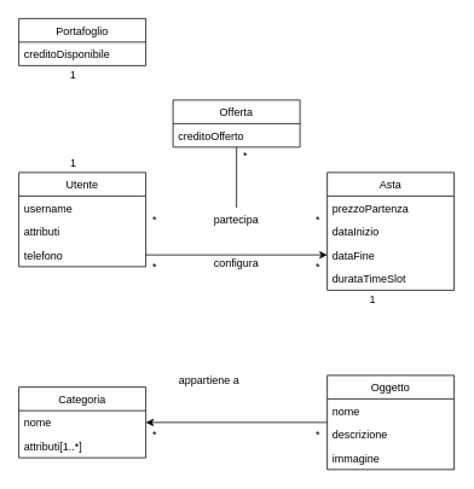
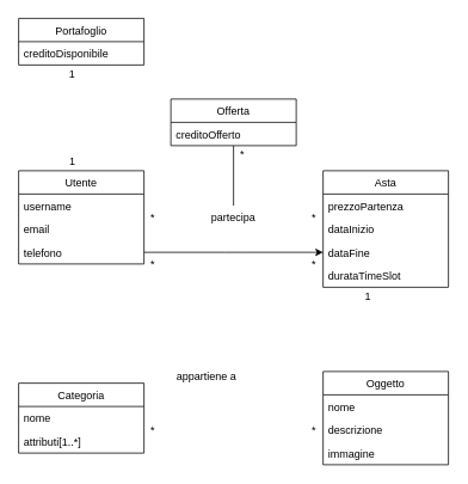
  <mxCell id="0" />
  <mxCell id="1" parent="0" />
  <mxCell id="2" value="Utente" style="swimlane;fontStyle=0;childLayout=stackLayout;horizontal=1;startSize=26;fillColor=none;horizontalStack=0;resizeParent=1;resizeParentMax=0;resizeLast=0;collapsible=1;marginBottom=0;" parent="1" vertex="1"><mxGeometry x="20" y="190" width="140" height="104" as="geometry" /></mxCell>
  <mxCell id="3" value="username" style="text;strokeColor=none;fillColor=none;align=left;verticalAlign=top;spacingLeft=4;spacingRight=4;overflow=hidden;rotatable=0;points=[[0,0.5],[1,0.5]];portConstraint=eastwest;" parent="2" vertex="1"><mxGeometry y="26" width="140" height="26" as="geometry" /></mxCell>
- <mxCell id="4" value="attributi" style="text;strokeColor=none;fillColor=none;align=left;verticalAlign=top;spacingLeft=4;spacingRight=4;overflow=hidden;rotatable=0;points=[[0,0.5],[1,0.5]];portConstraint=eastwest;" parent="2" vertex="1"><mxGeometry y="52" width="140" height="26" as="geometry" /></mxCell>
+ <mxCell id="4" value="email" style="text;strokeColor=none;fillColor=none;align=left;verticalAlign=top;spacingLeft=4;spacingRight=4;overflow=hidden;rotatable=0;points=[[0,0.5],[1,0.5]];portConstraint=eastwest;" parent="2" vertex="1"><mxGeometry y="52" width="140" height="26" as="geometry" /></mxCell>
  <mxCell id="5" value="telefono" style="text;strokeColor=none;fillColor=none;align=left;verticalAlign=top;spacingLeft=4;spacingRight=4;overflow=hidden;rotatable=0;points=[[0,0.5],[1,0.5]];portConstraint=eastwest;" parent="2" vertex="1"><mxGeometry y="78" width="140" height="26" as="geometry" /></mxCell>
  <mxCell id="6" value="Asta" style="swimlane;fontStyle=0;childLayout=stackLayout;horizontal=1;startSize=26;fillColor=none;horizontalStack=0;resizeParent=1;resizeParentMax=0;resizeLast=0;collapsible=1;marginBottom=0;shadow=0;" parent="1" vertex="1"><mxGeometry x="360" y="190" width="140" height="130" as="geometry"><mxRectangle x="260" y="430" width="60" height="26" as="alternateBounds" /></mxGeometry></mxCell>
  <mxCell id="7" value="prezzoPartenza" style="text;strokeColor=none;fillColor=none;align=left;verticalAlign=top;spacingLeft=4;spacingRight=4;overflow=hidden;rotatable=0;points=[[0,0.5],[1,0.5]];portConstraint=eastwest;" parent="6" vertex="1"><mxGeometry y="26" width="140" height="26" as="geometry" /></mxCell>
  <mxCell id="8" value="dataInizio" style="text;strokeColor=none;fillColor=none;align=left;verticalAlign=top;spacingLeft=4;spacingRight=4;overflow=hidden;rotatable=0;points=[[0,0.5],[1,0.5]];portConstraint=eastwest;" vertex="1" parent="6"><mxGeometry y="52" width="140" height="26" as="geometry" /></mxCell>
  <mxCell id="9" value="dataFine" style="text;strokeColor=none;fillColor=none;align=left;verticalAlign=top;spacingLeft=4;spacingRight=4;overflow=hidden;rotatable=0;points=[[0,0.5],[1,0.5]];portConstraint=eastwest;" vertex="1" parent="6"><mxGeometry y="78" width="140" height="26" as="geometry" /></mxCell>
  <mxCell id="10" value="durataTimeSlot" style="text;strokeColor=none;fillColor=none;align=left;verticalAlign=top;spacingLeft=4;spacingRight=4;overflow=hidden;rotatable=0;points=[[0,0.5],[1,0.5]];portConstraint=eastwest;" vertex="1" parent="6"><mxGeometry y="104" width="140" height="26" as="geometry" /></mxCell>
- <mxCell id="11" style="edgeStyle=orthogonalEdgeStyle;rounded=1;orthogonalLoop=1;jettySize=auto;html=1;exitX=0;exitY=0.5;exitDx=0;exitDy=0;entryX=1;entryY=0.5;entryDx=0;entryDy=0;" parent="1" source="12" target="16" edge="1"><mxGeometry relative="1" as="geometry" /></mxCell>
  <mxCell id="12" value="Oggetto" style="swimlane;fontStyle=0;childLayout=stackLayout;horizontal=1;startSize=26;fillColor=none;horizontalStack=0;resizeParent=1;resizeParentMax=0;resizeLast=0;collapsible=1;marginBottom=0;shadow=0;" parent="1" vertex="1"><mxGeometry x="360" y="414" width="140" height="104" as="geometry" /></mxCell>
  <mxCell id="13" value="nome" style="text;strokeColor=none;fillColor=none;align=left;verticalAlign=top;spacingLeft=4;spacingRight=4;overflow=hidden;rotatable=0;points=[[0,0.5],[1,0.5]];portConstraint=eastwest;" parent="12" vertex="1"><mxGeometry y="26" width="140" height="26" as="geometry" /></mxCell>
  <mxCell id="14" value="descrizione" style="text;strokeColor=none;fillColor=none;align=left;verticalAlign=top;spacingLeft=4;spacingRight=4;overflow=hidden;rotatable=0;points=[[0,0.5],[1,0.5]];portConstraint=eastwest;" vertex="1" parent="12"><mxGeometry y="52" width="140" height="26" as="geometry" /></mxCell>
  <mxCell id="15" value="immagine" style="text;strokeColor=none;fillColor=none;align=left;verticalAlign=top;spacingLeft=4;spacingRight=4;overflow=hidden;rotatable=0;points=[[0,0.5],[1,0.5]];portConstraint=eastwest;" vertex="1" parent="12"><mxGeometry y="78" width="140" height="26" as="geometry" /></mxCell>
  <mxCell id="16" value="Categoria" style="swimlane;fontStyle=0;childLayout=stackLayout;horizontal=1;startSize=26;fillColor=none;horizontalStack=0;resizeParent=1;resizeParentMax=0;resizeLast=0;collapsible=1;marginBottom=0;shadow=0;" parent="1" vertex="1"><mxGeometry x="20" y="427" width="140" height="78" as="geometry" /></mxCell>
  <mxCell id="17" value="nome" style="text;strokeColor=none;fillColor=none;align=left;verticalAlign=top;spacingLeft=4;spacingRight=4;overflow=hidden;rotatable=0;points=[[0,0.5],[1,0.5]];portConstraint=eastwest;" parent="16" vertex="1"><mxGeometry y="26" width="140" height="26" as="geometry" /></mxCell>
  <mxCell id="18" value="attributi[1..*]" style="text;strokeColor=none;fillColor=none;align=left;verticalAlign=top;spacingLeft=4;spacingRight=4;overflow=hidden;rotatable=0;points=[[0,0.5],[1,0.5]];portConstraint=eastwest;" vertex="1" parent="16"><mxGeometry y="52" width="140" height="26" as="geometry" /></mxCell>
  <mxCell id="19" value="Portafoglio" style="swimlane;fontStyle=0;childLayout=stackLayout;horizontal=1;startSize=26;fillColor=none;horizontalStack=0;resizeParent=1;resizeParentMax=0;resizeLast=0;collapsible=1;marginBottom=0;shadow=0;" parent="1" vertex="1"><mxGeometry x="20" y="20" width="140" height="52" as="geometry" /></mxCell>
  <mxCell id="20" value="creditoDisponibile" style="text;strokeColor=none;fillColor=none;align=left;verticalAlign=top;spacingLeft=4;spacingRight=4;overflow=hidden;rotatable=0;points=[[0,0.5],[1,0.5]];portConstraint=eastwest;" parent="19" vertex="1"><mxGeometry y="26" width="140" height="26" as="geometry" /></mxCell>
  <mxCell id="21" style="edgeStyle=orthogonalEdgeStyle;rounded=1;orthogonalLoop=1;jettySize=auto;html=1;exitX=1;exitY=0.5;exitDx=0;exitDy=0;" parent="1" source="5" edge="1"><mxGeometry relative="1" as="geometry"><mxPoint x="360" y="281" as="targetPoint" /></mxGeometry></mxCell>
  <mxCell id="22" value="*" style="text;html=1;strokeColor=none;fillColor=none;align=center;verticalAlign=middle;whiteSpace=wrap;rounded=0;shadow=0;" parent="1" vertex="1"><mxGeometry x="150" y="470" width="40" height="20" as="geometry" /></mxCell>
- <mxCell id="23" value="configura" style="text;html=1;strokeColor=none;fillColor=none;align=center;verticalAlign=middle;whiteSpace=wrap;rounded=0;shadow=0;" parent="1" vertex="1"><mxGeometry x="240" y="280" width="40" height="20" as="geometry" /></mxCell>
  <mxCell id="24" value="*" style="text;html=1;strokeColor=none;fillColor=none;align=center;verticalAlign=middle;whiteSpace=wrap;rounded=0;shadow=0;" parent="1" vertex="1"><mxGeometry x="330" y="284" width="40" height="20" as="geometry" /></mxCell>
  <mxCell id="25" value="partecipa" style="text;html=1;strokeColor=none;fillColor=none;align=center;verticalAlign=middle;whiteSpace=wrap;rounded=0;shadow=0;" parent="1" vertex="1"><mxGeometry x="240" y="232" width="40" height="20" as="geometry" /></mxCell>
  <mxCell id="26" value="*" style="text;html=1;strokeColor=none;fillColor=none;align=center;verticalAlign=middle;whiteSpace=wrap;rounded=0;shadow=0;" parent="1" vertex="1"><mxGeometry x="330" y="232" width="40" height="20" as="geometry" /></mxCell>
  <mxCell id="27" value="Offerta" style="swimlane;fontStyle=0;childLayout=stackLayout;horizontal=1;startSize=26;fillColor=none;horizontalStack=0;resizeParent=1;resizeParentMax=0;resizeLast=0;collapsible=1;marginBottom=0;shadow=0;" parent="1" vertex="1"><mxGeometry x="190" y="110" width="140" height="52" as="geometry" /></mxCell>
  <mxCell id="28" value="creditoOfferto" style="text;strokeColor=none;fillColor=none;align=left;verticalAlign=top;spacingLeft=4;spacingRight=4;overflow=hidden;rotatable=0;points=[[0,0.5],[1,0.5]];portConstraint=eastwest;" parent="27" vertex="1"><mxGeometry y="26" width="140" height="26" as="geometry" /></mxCell>
  <mxCell id="29" value="" style="endArrow=none;html=1;" parent="1" target="27" edge="1"><mxGeometry width="50" height="50" relative="1" as="geometry"><mxPoint x="260" y="229" as="sourcePoint" /><mxPoint x="260" y="161" as="targetPoint" /></mxGeometry></mxCell>
  <mxCell id="30" value="1" style="text;html=1;strokeColor=none;fillColor=none;align=center;verticalAlign=middle;whiteSpace=wrap;rounded=0;shadow=0;" parent="1" vertex="1"><mxGeometry x="60" y="72" width="40" height="20" as="geometry" /></mxCell>
  <mxCell id="31" value="1" style="text;html=1;align=center;verticalAlign=middle;resizable=0;points=[];autosize=1;" vertex="1" parent="1"><mxGeometry x="70" y="170" width="20" height="20" as="geometry" /></mxCell>
  <mxCell id="32" value="*" style="text;html=1;strokeColor=none;fillColor=none;align=center;verticalAlign=middle;whiteSpace=wrap;rounded=0;shadow=0;" vertex="1" parent="1"><mxGeometry x="150" y="232" width="40" height="20" as="geometry" /></mxCell>
  <mxCell id="33" value="*" style="text;html=1;strokeColor=none;fillColor=none;align=center;verticalAlign=middle;whiteSpace=wrap;rounded=0;shadow=0;" vertex="1" parent="1"><mxGeometry x="150" y="284" width="40" height="20" as="geometry" /></mxCell>
  <mxCell id="34" value="*" style="text;html=1;strokeColor=none;fillColor=none;align=center;verticalAlign=middle;whiteSpace=wrap;rounded=0;shadow=0;" vertex="1" parent="1"><mxGeometry x="250" y="162" width="40" height="20" as="geometry" /></mxCell>
  <mxCell id="35" value="1" style="text;html=1;align=center;verticalAlign=middle;resizable=0;points=[];autosize=1;" vertex="1" parent="1"><mxGeometry x="400" y="320" width="20" height="20" as="geometry" /></mxCell>
  <mxCell id="36" value="appartiene a" style="text;html=1;strokeColor=none;fillColor=none;align=center;verticalAlign=middle;whiteSpace=wrap;rounded=0;shadow=0;" vertex="1" parent="1"><mxGeometry x="185" y="410" width="90" height="20" as="geometry" /></mxCell>
  <mxCell id="37" value="*" style="text;html=1;strokeColor=none;fillColor=none;align=center;verticalAlign=middle;whiteSpace=wrap;rounded=0;shadow=0;" vertex="1" parent="1"><mxGeometry x="330" y="470" width="40" height="20" as="geometry" /></mxCell>
